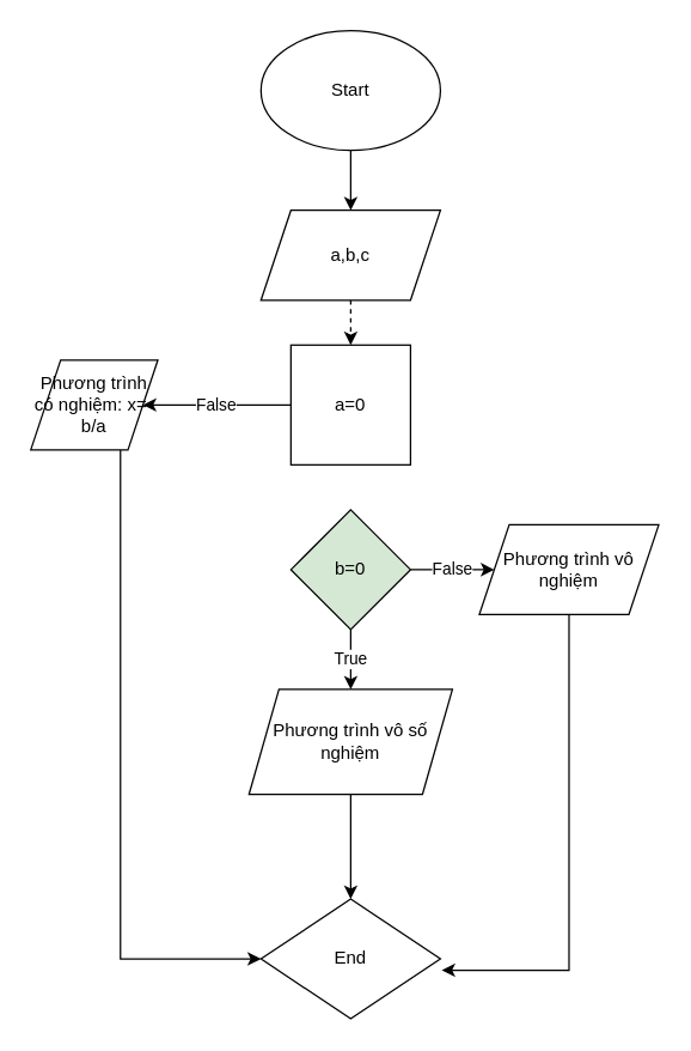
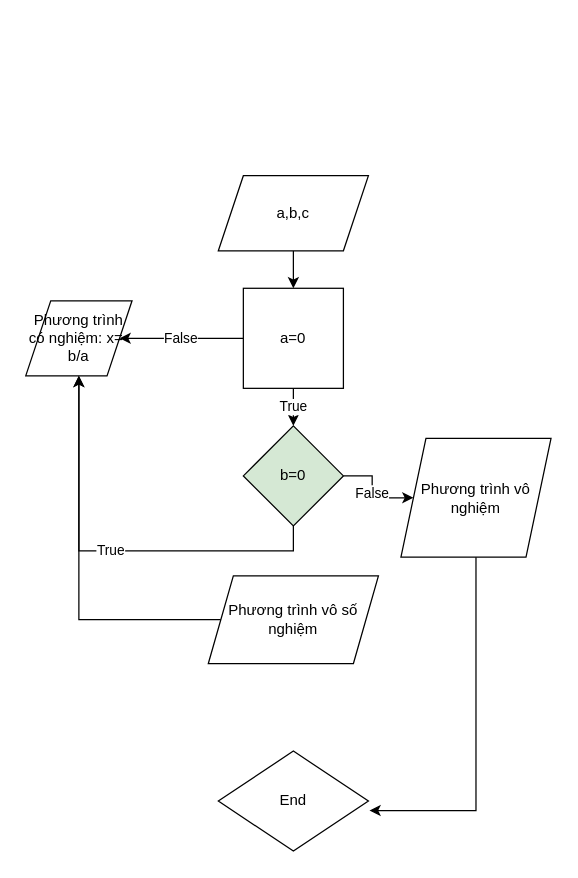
  <mxCell id="0" />
  <mxCell id="1" parent="0" />
- <mxCell id="2" value="" style="edgeStyle=orthogonalEdgeStyle;rounded=0;orthogonalLoop=1;jettySize=auto;html=1;entryX=0.5;entryY=0;entryDx=0;entryDy=0;" parent="1" source="3" target="5" edge="1"><mxGeometry relative="1" as="geometry"><mxPoint x="234" y="190" as="targetPoint" /></mxGeometry></mxCell>
- <mxCell id="3" value="Start" style="ellipse;whiteSpace=wrap;html=1;" parent="1" vertex="1"><mxGeometry x="174" width="120" height="80" as="geometry" y="20" /></mxCell>
- <mxCell id="4" style="edgeStyle=orthogonalEdgeStyle;rounded=0;orthogonalLoop=1;jettySize=auto;html=1;exitX=0.5;exitY=1;exitDx=0;exitDy=0;entryX=0.5;entryY=0;entryDx=0;entryDy=0;dashed=1;" edge="1" parent="1" source="5" target="9"><mxGeometry relative="1" as="geometry" /></mxCell>
+ <mxCell id="4" style="edgeStyle=orthogonalEdgeStyle;rounded=0;orthogonalLoop=1;jettySize=auto;html=1;exitX=0.5;exitY=1;exitDx=0;exitDy=0;entryX=0.5;entryY=0;entryDx=0;entryDy=0;" edge="1" parent="1" source="5" target="9"><mxGeometry relative="1" as="geometry" /></mxCell>
  <mxCell id="5" value="a,b,c" style="shape=parallelogram;perimeter=parallelogramPerimeter;whiteSpace=wrap;html=1;fixedSize=1;" parent="1" vertex="1"><mxGeometry x="174" y="140" width="120" height="60" as="geometry" /></mxCell>
  <mxCell id="6" value="End" style="rhombus;whiteSpace=wrap;html=1;" parent="1" vertex="1"><mxGeometry x="174" y="600" width="120" height="80" as="geometry" /></mxCell>
  <mxCell id="7" value="False" style="edgeStyle=orthogonalEdgeStyle;rounded=0;orthogonalLoop=1;jettySize=auto;html=1;" edge="1" parent="1" source="9" target="11"><mxGeometry relative="1" as="geometry" /></mxCell>
+ <mxCell id="8" value="True" style="edgeStyle=orthogonalEdgeStyle;rounded=0;orthogonalLoop=1;jettySize=auto;html=1;" edge="1" parent="1" source="9" target="14"><mxGeometry relative="1" as="geometry" /></mxCell>
  <mxCell id="9" value="a=0" style="whiteSpace=wrap;html=1;rounded=0;" vertex="1" parent="1"><mxGeometry x="194" y="230" width="80" height="80" as="geometry" /></mxCell>
- <mxCell id="10" style="edgeStyle=orthogonalEdgeStyle;rounded=0;orthogonalLoop=1;jettySize=auto;html=1;entryX=0;entryY=0.5;entryDx=0;entryDy=0;" edge="1" parent="1" source="11" target="6"><mxGeometry relative="1" as="geometry"><Array as="points"><mxPoint x="80" y="640" /></Array></mxGeometry></mxCell>
  <mxCell id="11" value="Phương trình có nghiệm: x=-b/a" style="shape=parallelogram;perimeter=parallelogramPerimeter;whiteSpace=wrap;html=1;fixedSize=1;" vertex="1" parent="1"><mxGeometry x="20" y="240" width="85" height="60" as="geometry" /></mxCell>
  <mxCell id="12" value="False" style="edgeStyle=orthogonalEdgeStyle;rounded=0;orthogonalLoop=1;jettySize=auto;html=1;" edge="1" parent="1" source="14" target="15"><mxGeometry relative="1" as="geometry" /></mxCell>
- <mxCell id="13" value="True" style="edgeStyle=orthogonalEdgeStyle;rounded=0;orthogonalLoop=1;jettySize=auto;html=1;exitX=0.5;exitY=1;exitDx=0;exitDy=0;entryX=0.5;entryY=0;entryDx=0;entryDy=0;" edge="1" parent="1" source="14" target="17"><mxGeometry relative="1" as="geometry" /></mxCell>
+ <mxCell id="13" value="True" style="edgeStyle=orthogonalEdgeStyle;rounded=0;orthogonalLoop=1;jettySize=auto;html=1;exitX=0.5;exitY=1;exitDx=0;exitDy=0;" edge="1" parent="1" source="14" target="11"><mxGeometry relative="1" as="geometry" /></mxCell>
  <mxCell id="14" value="b=0" style="rhombus;whiteSpace=wrap;html=1;fillColor=#d5e8d4;" vertex="1" parent="1"><mxGeometry x="194" y="340" width="80" height="80" as="geometry" /></mxCell>
- <mxCell id="15" value="Phương trình vô nghiệm" style="shape=parallelogram;perimeter=parallelogramPerimeter;whiteSpace=wrap;html=1;fixedSize=1;" vertex="1" parent="1"><mxGeometry x="320" y="350" width="120" height="60" as="geometry" /></mxCell>
- <mxCell id="16" value="" style="edgeStyle=orthogonalEdgeStyle;rounded=0;orthogonalLoop=1;jettySize=auto;html=1;" edge="1" parent="1" source="17" target="6"><mxGeometry relative="1" as="geometry" /></mxCell>
+ <mxCell id="15" value="Phương trình vô nghiệm" style="shape=parallelogram;perimeter=parallelogramPerimeter;whiteSpace=wrap;html=1;fixedSize=1;" vertex="1" parent="1"><mxGeometry x="320" y="350" width="120" height="95" as="geometry" /></mxCell>
+ <mxCell id="16" value="" style="edgeStyle=orthogonalEdgeStyle;rounded=0;orthogonalLoop=1;jettySize=auto;html=1;" edge="1" parent="1" source="17" target="11"><mxGeometry relative="1" as="geometry" /></mxCell>
  <mxCell id="17" value="Phương trình vô số nghiệm" style="shape=parallelogram;perimeter=parallelogramPerimeter;whiteSpace=wrap;html=1;fixedSize=1;" vertex="1" parent="1"><mxGeometry x="166" y="460" width="136" height="70" as="geometry" /></mxCell>
  <mxCell id="18" style="edgeStyle=orthogonalEdgeStyle;rounded=0;orthogonalLoop=1;jettySize=auto;html=1;entryX=1.007;entryY=0.595;entryDx=0;entryDy=0;entryPerimeter=0;" edge="1" parent="1" source="15" target="6"><mxGeometry relative="1" as="geometry"><Array as="points"><mxPoint x="380" y="648" /></Array></mxGeometry></mxCell>
